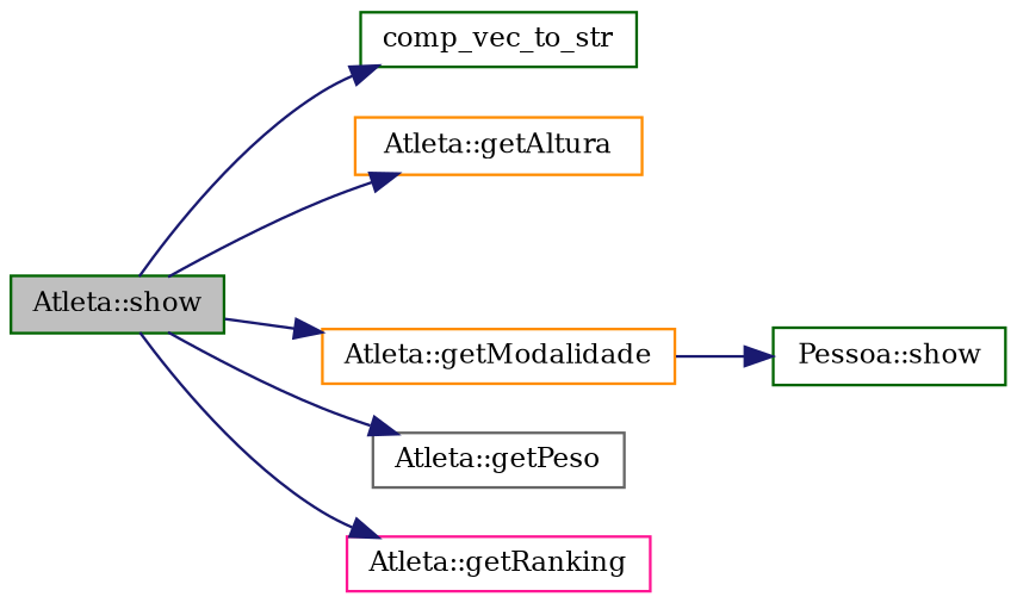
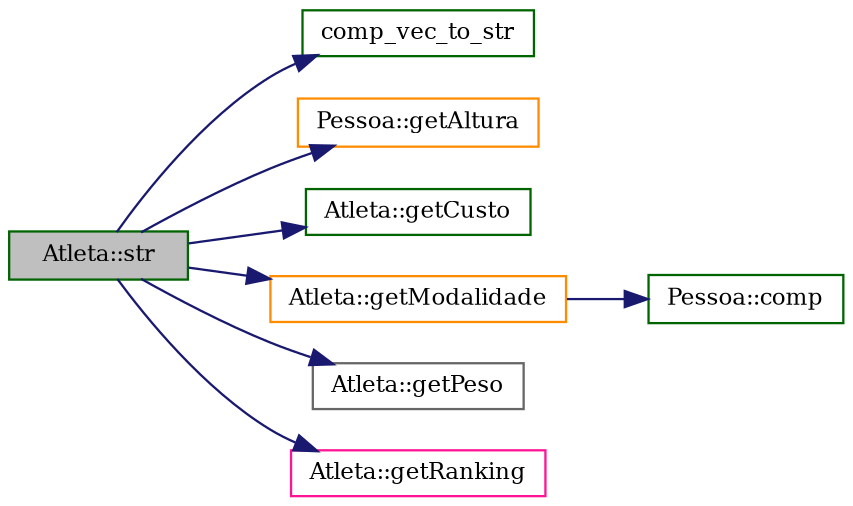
  digraph {
    fontname="DejaVu Serif"
    rankdir=LR
    node [color=darkgreen fillcolor=white fontname="DejaVu Serif" fontsize=10 shape=record style=filled]
    edge [color=midnightblue fontname="DejaVu Serif" fontsize=10 labelfontname=Helvetica labelfontsize=10 style=solid]
-   n1 [fillcolor=grey75 fontcolor=black height=0.2 label="Atleta::show" width=0.4]
+   n1 [fillcolor=grey75 fontcolor=black height=0.2 label="Atleta::str" width=0.4]
    n2 [height=0.2 label=comp_vec_to_str width=0.4]
-   n3 [color=darkorange height=0.2 label="Atleta::getAltura" width=0.4]
+   n3 [color=darkorange height=0.2 label="Pessoa::getAltura" width=0.4]
+   n4 [height=0.2 label="Atleta::getCusto" width=0.4]
    n5 [color=darkorange height=0.2 label="Atleta::getModalidade" width=0.4]
    n6 [color=gray40 height=0.2 label="Atleta::getPeso" width=0.4]
    n7 [color=deeppink height=0.2 label="Atleta::getRanking" width=0.4]
-   n8 [height=0.2 label="Pessoa::show" width=0.4]
+   n8 [height=0.2 label="Pessoa::comp" width=0.4]
    n1 -> n2
    n1 -> n3
+   n1 -> n4
    n1 -> n5
    n1 -> n6
    n1 -> n7
    n5 -> n8
  }
